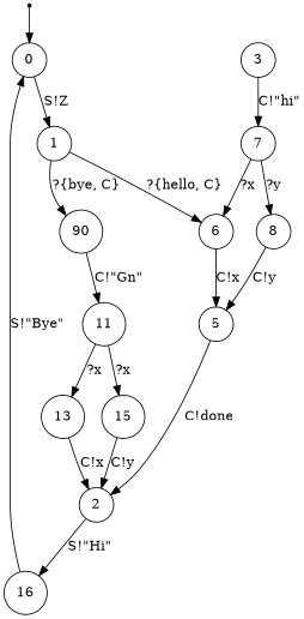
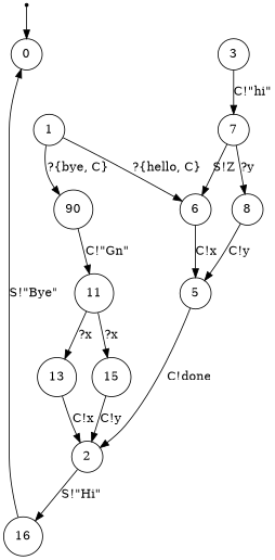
  digraph {
    rankdir=TB
    node [shape=circle]
    START [shape=point]
    0
    1
    n4 [label=90]
    6
    n6 [label=7]
    3
    11
    8
    5
    2
    16
    13
    15
    START -> 0
-   0 -> 1 [label="S!Z"]
    1 -> n4 [label="?{bye, C}"]
    1 -> 6 [label="?{hello, C}"]
    n4 -> 11 [label="C!\"Gn\""]
    6 -> 5 [label="C!x"]
-   n6 -> 6 [label="?x"]
+   n6 -> 6 [label="S!Z"]
    n6 -> 8 [label="?y"]
    3 -> n6 [label="C!\"hi\""]
    11 -> 13 [label="?x"]
    11 -> 15 [label="?x"]
    8 -> 5 [label="C!y"]
    5 -> 2 [label="C!done"]
    2 -> 16 [label="S!\"Hi\""]
    16 -> 0 [label="S!\"Bye\""]
    13 -> 2 [label="C!x"]
    15 -> 2 [label="C!y"]
  }
